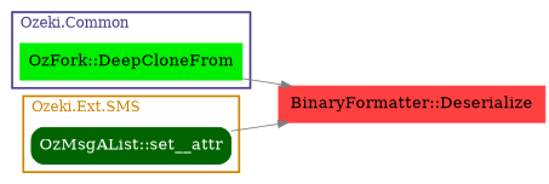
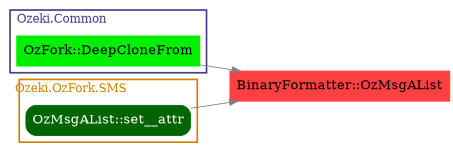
  digraph {
    rankdir=LR
    node [fontsize=16 shape=box style=filled]
    edge [color=gray50]
    n1 [color=green2 fillcolor=green2 label="OzFork::DeepCloneFrom"]
    n2 [color=darkgreen fillcolor=darkgreen fontcolor=white label="OzMsgAList::set__attr" style="filled, rounded"]
-   n3 [color=brown1 fillcolor=brown1 label="BinaryFormatter::Deserialize"]
+   n3 [color=brown1 fillcolor=brown1 label="BinaryFormatter::OzMsgAList"]
    subgraph cluster_1 {
      color=darkslateblue
      fontcolor=darkslateblue
      label="Ozeki.Common"
      labeljust=l
      penwidth=2
      n1
    }
    subgraph cluster_2 {
      color=orange3
      fontcolor=orange3
-     label="Ozeki.Ext.SMS"
+     label="Ozeki.OzFork.SMS"
      labeljust=l
      penwidth=2
      n2
    }
    n1 -> n3
    n2 -> n3
  }
